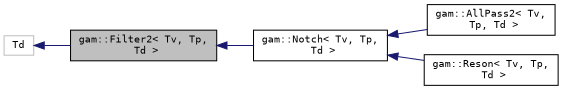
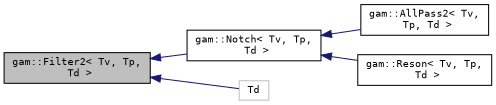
  digraph {
    fontname="DejaVu Sans Mono"
    rankdir=LR
    node [color=black fontname="DejaVu Sans Mono" fontsize=10 shape=record]
    edge [color=midnightblue dir=back fontname="DejaVu Sans Mono" fontsize=10 labelfontname="FreeSans.ttf" labelfontsize=10 style=solid]
    n1 [fillcolor=grey75 fontcolor=black height=0.2 label="gam::Filter2\< Tv, Tp,\l Td \>" style=filled width=0.4]
    n2 [height=0.2 label="gam::Notch\< Tv, Tp,\l Td \>" width=0.4]
    n3 [height=0.2 label="gam::AllPass2\< Tv,\l Tp, Td \>" width=0.4]
    n4 [height=0.2 label="gam::Reson\< Tv, Tp,\l Td \>" width=0.4]
    n5 [color=grey75 height=0.2 label=Td width=0.4]
    n1 -> n2
    n2 -> n3
    n2 -> n4
-   n5 -> n1
+   n1 -> n5
  }
